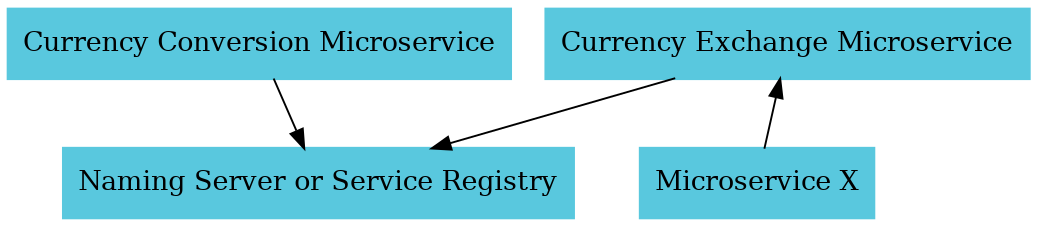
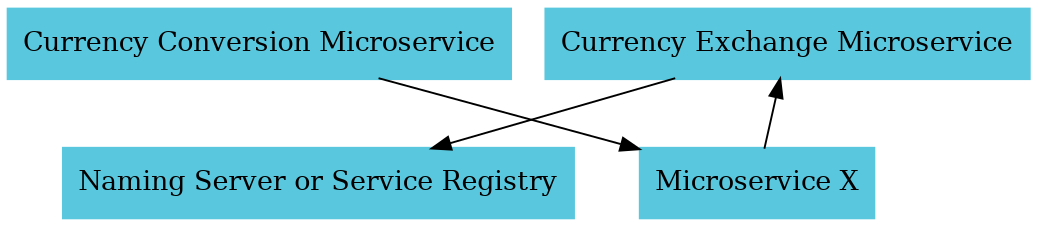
  digraph {
    rankdir=TB
    node [color="#59C8DE" shape=record style=filled]
    n1 [label=<Currency Conversion Microservice>]
    n2 [label=<Currency Exchange Microservice>]
    n3 [label=<Naming Server or Service Registry>]
    n4 [label=<Microservice X>]
    subgraph sub_1 {
      rank=same
      n1
      n2
    }
-   n1 -> n3
+   n1 -> n4
    n2 -> n3
    n4 -> n2
  }
